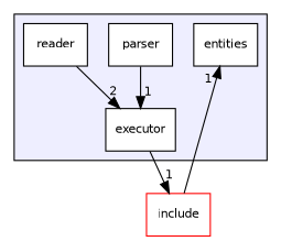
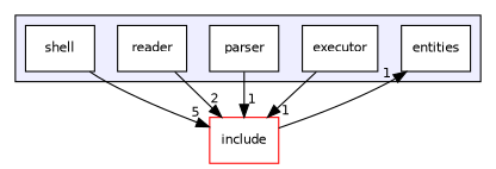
  digraph {
    compound=true
    node [fillcolor=white fontname=Helvetica fontsize=10 shape=box style=filled]
    edge [headlabel=1 labeldistance=1.5 labelfontname=Helvetica labelfontsize=10]
    n1 [label=entities]
    n2 [label=executor]
    n3 [label=parser]
    n4 [label=reader]
+   n5 [label=shell]
    n6 [color=red label=include]
    subgraph cluster_1 {
      bgcolor="#eeeeff"
      pencolor=black
      n1
      n2
      n3
      n4
+     n5
    }
    n2 -> n6
-   n3 -> n2
-   n4 -> n2 [headlabel=2]
+   n3 -> n6
+   n4 -> n6 [headlabel=2]
+   n5 -> n6 [headlabel=5]
    n6 -> n1
  }
